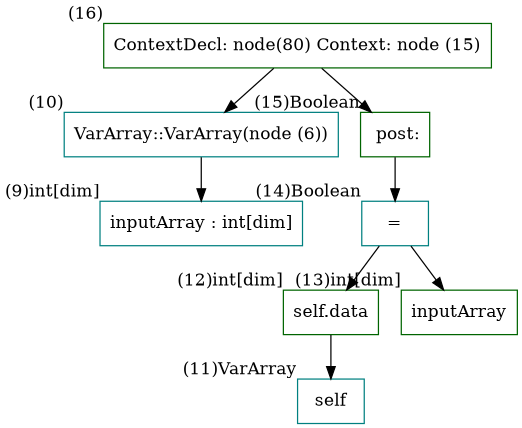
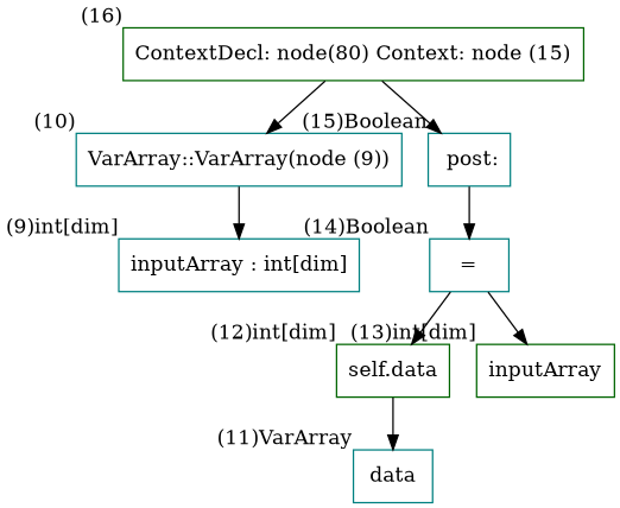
  digraph {
    node [color=teal shape=box]
    n1 [color=darkgreen label="ContextDecl: node(80) Context: node (15)" xlabel="(16)"]
-   n2 [label="VarArray::VarArray(node (6))" xlabel="(10)"]
-   n3 [color=darkgreen label=" post:" xlabel="(15)Boolean"]
+   n2 [label="VarArray::VarArray(node (9))" xlabel="(10)"]
+   n3 [label=" post:" xlabel="(15)Boolean"]
    n4 [label="inputArray : int[dim]" xlabel="(9)int[dim]"]
    n5 [label="=" xlabel="(14)Boolean"]
    n6 [color=darkgreen label="self.data" xlabel="(12)int[dim]"]
    n7 [color=darkgreen label=inputArray xlabel="(13)int[dim]"]
-   n8 [label=self xlabel="(11)VarArray"]
+   n8 [label=data xlabel="(11)VarArray"]
    n1 -> n2
    n1 -> n3
    n2 -> n4
    n3 -> n5
    n5 -> n6
    n5 -> n7
    n6 -> n8
  }
